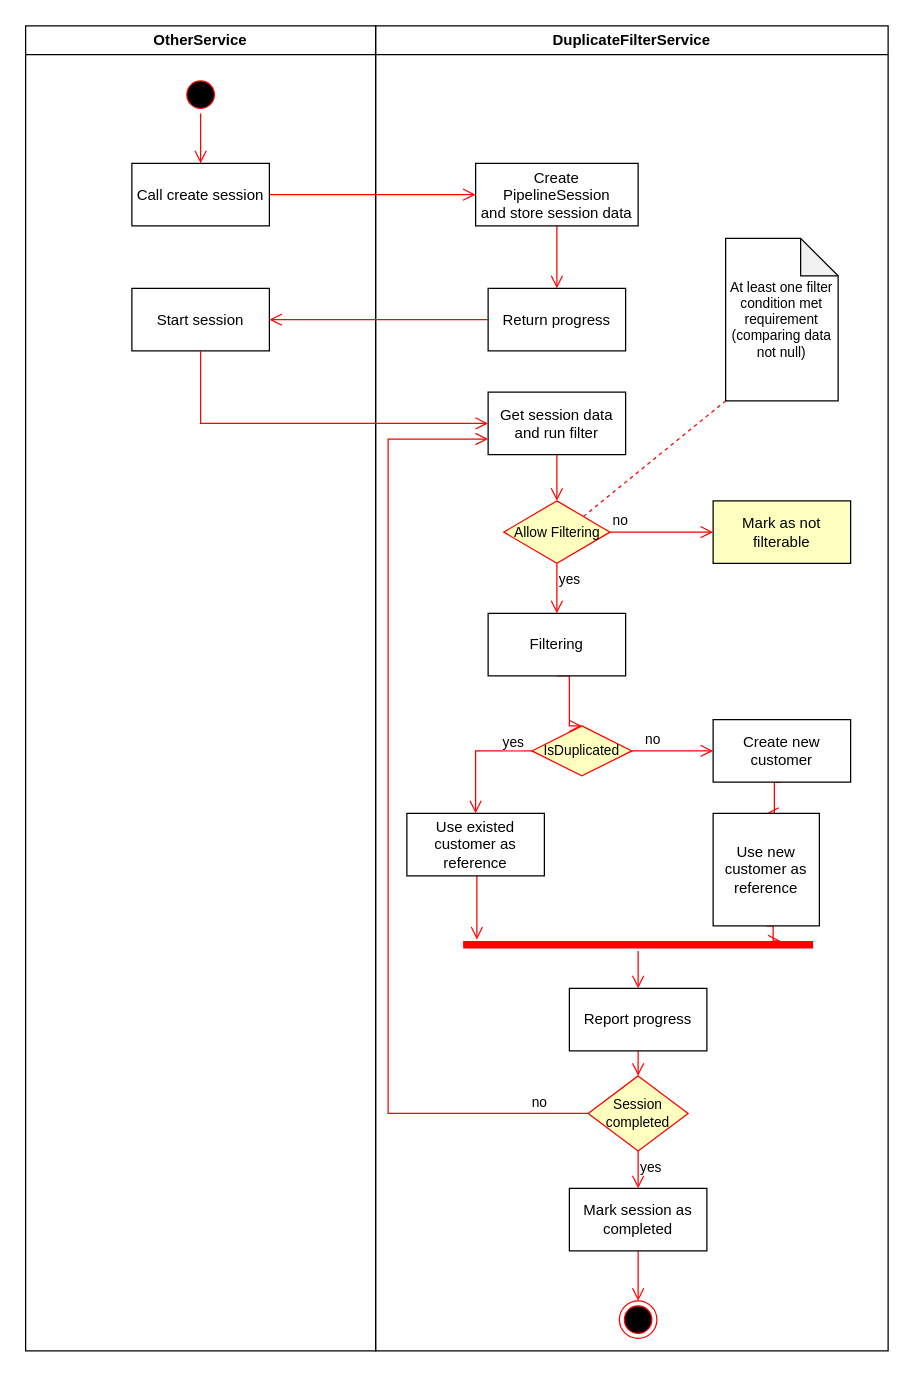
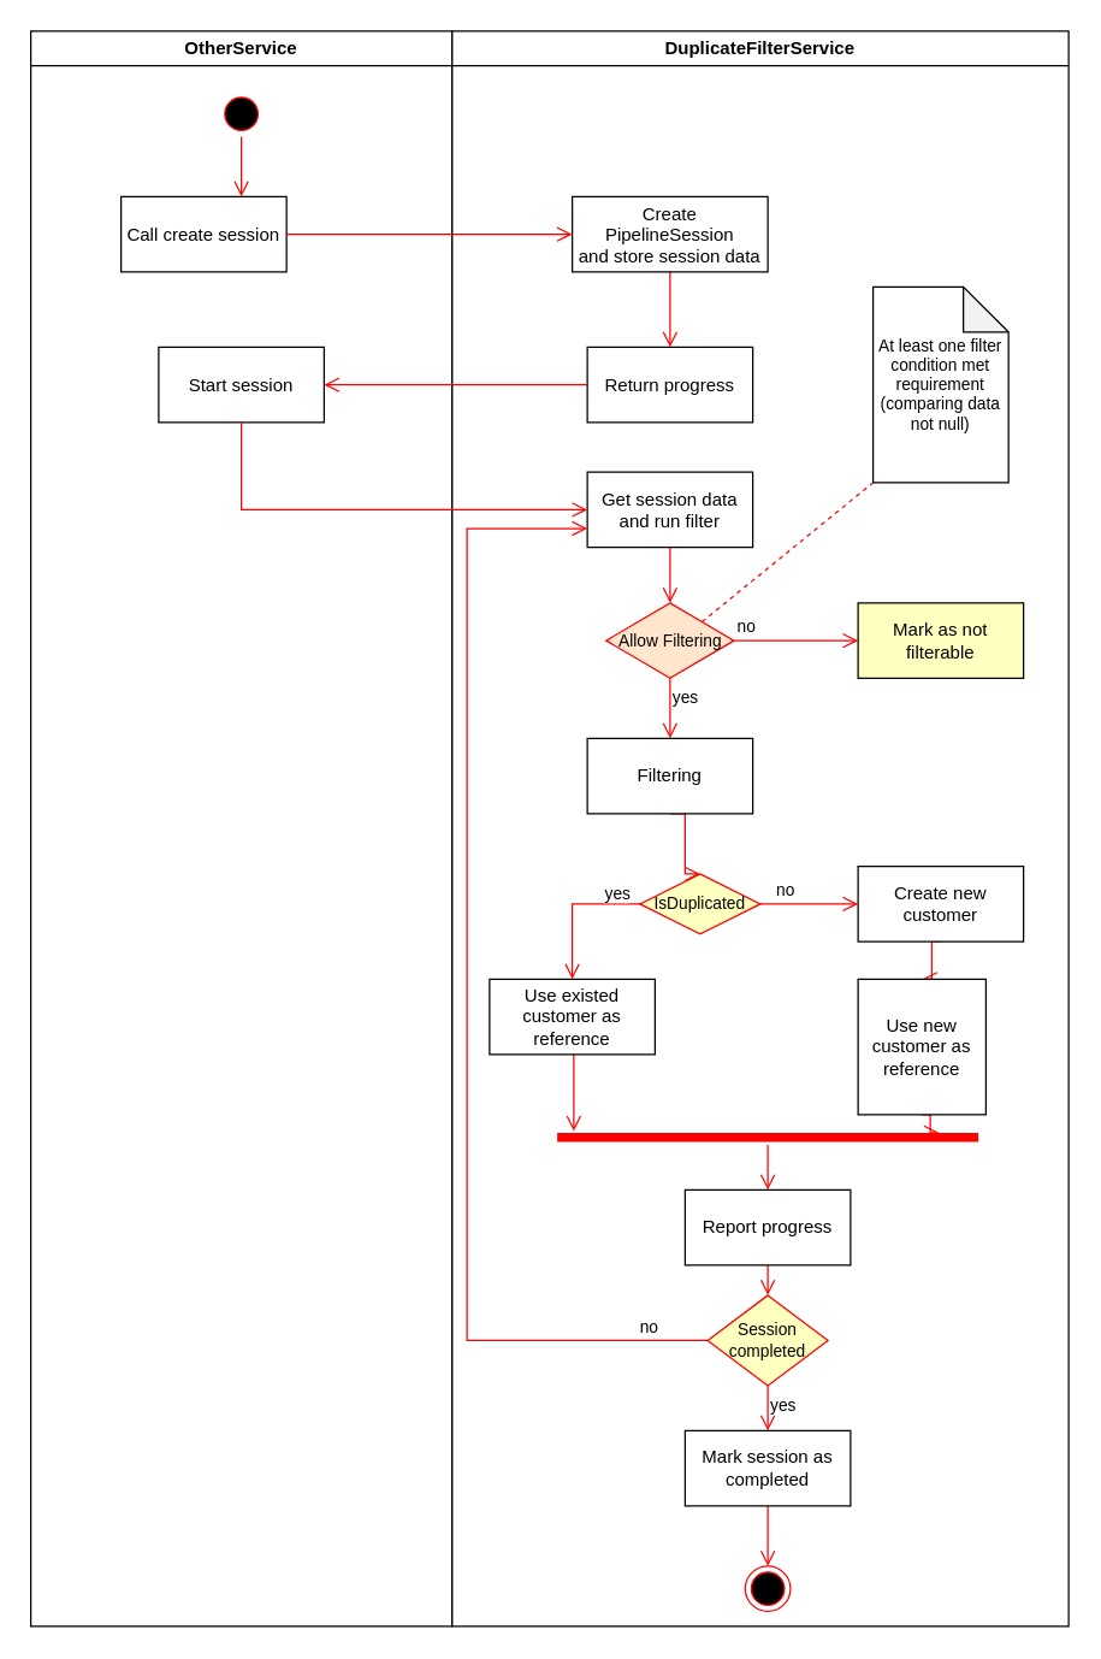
  <mxCell id="0" />
  <mxCell id="1" parent="0" />
  <mxCell id="2" value="DuplicateFilterService" style="swimlane;whiteSpace=wrap" parent="1" vertex="1"><mxGeometry x="300" y="20" width="410" height="1060" as="geometry" /></mxCell>
  <mxCell id="3" style="edgeStyle=elbowEdgeStyle;shape=connector;rounded=0;orthogonalLoop=1;jettySize=auto;elbow=horizontal;html=1;exitX=0.5;exitY=1;exitDx=0;exitDy=0;labelBackgroundColor=default;strokeColor=#FF0000;fontFamily=Helvetica;fontSize=11;fontColor=default;endArrow=open;endFill=1;endSize=8;entryX=0.5;entryY=0;entryDx=0;entryDy=0;" edge="1" parent="2" source="4" target="5"><mxGeometry relative="1" as="geometry"><mxPoint x="140" y="200" as="targetPoint" /></mxGeometry></mxCell>
  <mxCell id="4" value="Create&#10;PipelineSession&#10;and store session data" style="" vertex="1" parent="2"><mxGeometry x="80" y="110" width="130" height="50" as="geometry" /></mxCell>
  <mxCell id="5" value="Return progress" style="" vertex="1" parent="2"><mxGeometry x="90" y="210" width="110" height="50" as="geometry" /></mxCell>
  <mxCell id="6" style="edgeStyle=elbowEdgeStyle;shape=connector;rounded=0;orthogonalLoop=1;jettySize=auto;elbow=horizontal;html=1;exitX=0.5;exitY=1;exitDx=0;exitDy=0;entryX=0.5;entryY=0;entryDx=0;entryDy=0;labelBackgroundColor=default;strokeColor=#FF0000;fontFamily=Helvetica;fontSize=11;fontColor=default;endArrow=open;endFill=1;endSize=8;" edge="1" parent="2" source="7" target="9"><mxGeometry relative="1" as="geometry" /></mxCell>
  <mxCell id="7" value="Get session data&#10;and run filter" style="" vertex="1" parent="2"><mxGeometry x="90" y="293" width="110" height="50" as="geometry" /></mxCell>
  <mxCell id="8" style="shape=connector;rounded=0;orthogonalLoop=1;jettySize=auto;elbow=horizontal;html=1;exitX=1;exitY=0;exitDx=0;exitDy=0;entryX=0;entryY=1;entryDx=0;entryDy=0;entryPerimeter=0;labelBackgroundColor=default;strokeColor=#FF0000;fontFamily=Helvetica;fontSize=11;fontColor=default;endArrow=none;endFill=0;endSize=8;dashed=1;" edge="1" parent="2" source="9" target="15"><mxGeometry relative="1" as="geometry" /></mxCell>
- <mxCell id="9" value="Allow Filtering" style="rhombus;whiteSpace=wrap;html=1;fontColor=#000000;fillColor=#ffffc0;strokeColor=#ff0000;fontFamily=Helvetica;fontSize=11;" vertex="1" parent="2"><mxGeometry x="102.5" y="380" width="85" height="50" as="geometry" /></mxCell>
+ <mxCell id="9" value="Allow Filtering" style="rhombus;whiteSpace=wrap;html=1;fontColor=#000000;fillColor=#ffe6cc;strokeColor=#ff0000;fontFamily=Helvetica;fontSize=11;" vertex="1" parent="2"><mxGeometry x="102.5" y="380" width="85" height="50" as="geometry" /></mxCell>
  <mxCell id="10" value="no" style="edgeStyle=orthogonalEdgeStyle;html=1;align=left;verticalAlign=bottom;endArrow=open;endSize=8;strokeColor=#ff0000;rounded=0;labelBackgroundColor=default;fontFamily=Helvetica;fontSize=11;fontColor=default;shape=connector;elbow=horizontal;entryX=0;entryY=0.5;entryDx=0;entryDy=0;" edge="1" source="9" parent="2" target="12"><mxGeometry x="-1" relative="1" as="geometry"><mxPoint x="270" y="405" as="targetPoint" /><Array as="points"><mxPoint x="260" y="405" /><mxPoint x="260" y="405" /></Array></mxGeometry></mxCell>
  <mxCell id="11" value="yes" style="edgeStyle=orthogonalEdgeStyle;html=1;align=left;verticalAlign=top;endArrow=open;endSize=8;strokeColor=#ff0000;rounded=0;labelBackgroundColor=default;fontFamily=Helvetica;fontSize=11;fontColor=default;shape=connector;elbow=horizontal;entryX=0.5;entryY=0;entryDx=0;entryDy=0;" edge="1" source="9" parent="2" target="14"><mxGeometry x="-1" relative="1" as="geometry"><mxPoint x="120" y="500" as="targetPoint" /></mxGeometry></mxCell>
  <mxCell id="12" value="Mark as not filterable" style="whiteSpace=wrap;fillColor=#ffffc0;" vertex="1" parent="2"><mxGeometry x="270" y="380" width="110" height="50" as="geometry" /></mxCell>
  <mxCell id="13" style="edgeStyle=elbowEdgeStyle;shape=connector;rounded=0;orthogonalLoop=1;jettySize=auto;elbow=horizontal;html=1;exitX=0.5;exitY=1;exitDx=0;exitDy=0;entryX=0.5;entryY=0;entryDx=0;entryDy=0;labelBackgroundColor=default;strokeColor=#FF0000;fontFamily=Helvetica;fontSize=11;fontColor=default;endArrow=open;endFill=1;endSize=8;" edge="1" parent="2" source="14" target="16"><mxGeometry relative="1" as="geometry" /></mxCell>
  <mxCell id="14" value="Filtering" style="whiteSpace=wrap;" vertex="1" parent="2"><mxGeometry x="90" y="470" width="110" height="50" as="geometry" /></mxCell>
  <mxCell id="15" value="At least one filter condition met requirement&lt;br&gt;(comparing data not null)" style="shape=note;whiteSpace=wrap;html=1;backgroundOutline=1;darkOpacity=0.05;fontFamily=Helvetica;fontSize=11;fontColor=default;" vertex="1" parent="2"><mxGeometry x="280" y="170" width="90" height="130" as="geometry" /></mxCell>
  <mxCell id="16" value="IsDuplicated" style="rhombus;whiteSpace=wrap;html=1;fontColor=#000000;fillColor=#ffffc0;strokeColor=#ff0000;fontFamily=Helvetica;fontSize=11;" vertex="1" parent="2"><mxGeometry x="125" y="560" width="80" height="40" as="geometry" /></mxCell>
  <mxCell id="17" value="no" style="edgeStyle=orthogonalEdgeStyle;html=1;align=left;verticalAlign=bottom;endArrow=open;endSize=8;strokeColor=#ff0000;rounded=0;labelBackgroundColor=default;fontFamily=Helvetica;fontSize=11;fontColor=default;shape=connector;elbow=horizontal;entryX=0;entryY=0.5;entryDx=0;entryDy=0;" edge="1" source="16" parent="2" target="22"><mxGeometry x="-0.738" relative="1" as="geometry"><mxPoint x="250" y="610" as="targetPoint" /><Array as="points"><mxPoint x="270" y="580" /></Array><mxPoint as="offset" /></mxGeometry></mxCell>
  <mxCell id="18" value="yes" style="edgeStyle=orthogonalEdgeStyle;html=1;align=left;verticalAlign=top;endArrow=open;endSize=8;strokeColor=#ff0000;rounded=0;labelBackgroundColor=default;fontFamily=Helvetica;fontSize=11;fontColor=default;shape=connector;elbow=horizontal;entryX=0.5;entryY=0;entryDx=0;entryDy=0;exitX=0;exitY=0.5;exitDx=0;exitDy=0;" edge="1" source="16" parent="2" target="20"><mxGeometry x="-0.471" y="-20" relative="1" as="geometry"><mxPoint x="70" y="640" as="targetPoint" /><mxPoint as="offset" /></mxGeometry></mxCell>
  <mxCell id="19" style="edgeStyle=elbowEdgeStyle;shape=connector;rounded=0;orthogonalLoop=1;jettySize=auto;elbow=horizontal;html=1;labelBackgroundColor=default;strokeColor=#FF0000;fontFamily=Helvetica;fontSize=11;fontColor=default;endArrow=open;endFill=1;endSize=8;entryX=0.039;entryY=0.1;entryDx=0;entryDy=0;entryPerimeter=0;" edge="1" parent="2" source="20" target="25"><mxGeometry relative="1" as="geometry"><mxPoint x="80" y="710" as="targetPoint" /></mxGeometry></mxCell>
  <mxCell id="20" value="Use existed customer as reference" style="whiteSpace=wrap;" vertex="1" parent="2"><mxGeometry x="25" y="630" width="110" height="50" as="geometry" /></mxCell>
  <mxCell id="21" style="edgeStyle=elbowEdgeStyle;shape=connector;rounded=0;orthogonalLoop=1;jettySize=auto;elbow=horizontal;html=1;exitX=0.5;exitY=1;exitDx=0;exitDy=0;labelBackgroundColor=default;strokeColor=#FF0000;fontFamily=Helvetica;fontSize=11;fontColor=default;endArrow=open;endFill=1;endSize=8;entryX=0.5;entryY=0;entryDx=0;entryDy=0;" edge="1" parent="2" source="22" target="24"><mxGeometry relative="1" as="geometry"><mxPoint x="325" y="640" as="targetPoint" /></mxGeometry></mxCell>
  <mxCell id="22" value="Create new customer" style="whiteSpace=wrap;" vertex="1" parent="2"><mxGeometry x="270" y="555" width="110" height="50" as="geometry" /></mxCell>
  <mxCell id="23" style="edgeStyle=elbowEdgeStyle;shape=connector;rounded=0;orthogonalLoop=1;jettySize=auto;elbow=horizontal;html=1;exitX=0.5;exitY=1;exitDx=0;exitDy=0;labelBackgroundColor=default;strokeColor=#FF0000;fontFamily=Helvetica;fontSize=11;fontColor=default;endArrow=open;endFill=1;endSize=8;entryX=0.907;entryY=0.2;entryDx=0;entryDy=0;entryPerimeter=0;" edge="1" parent="2" source="24" target="25"><mxGeometry relative="1" as="geometry"><mxPoint x="325" y="720" as="targetPoint" /></mxGeometry></mxCell>
  <mxCell id="24" value="Use new customer as reference" style="whiteSpace=wrap;" vertex="1" parent="2"><mxGeometry x="270" y="630" width="85" height="90" as="geometry" /></mxCell>
  <mxCell id="25" value="" style="shape=line;html=1;strokeWidth=6;strokeColor=#ff0000;fontFamily=Helvetica;fontSize=11;fontColor=default;" vertex="1" parent="2"><mxGeometry x="70" y="730" width="280" height="10" as="geometry" /></mxCell>
  <mxCell id="26" value="" style="edgeStyle=orthogonalEdgeStyle;html=1;verticalAlign=bottom;endArrow=open;endSize=8;strokeColor=#ff0000;rounded=0;labelBackgroundColor=default;fontFamily=Helvetica;fontSize=11;fontColor=default;shape=connector;elbow=horizontal;entryX=0.5;entryY=0;entryDx=0;entryDy=0;" edge="1" source="25" parent="2" target="28"><mxGeometry relative="1" as="geometry"><mxPoint x="210" y="780" as="targetPoint" /></mxGeometry></mxCell>
  <mxCell id="27" style="edgeStyle=elbowEdgeStyle;shape=connector;rounded=0;orthogonalLoop=1;jettySize=auto;elbow=horizontal;html=1;exitX=0.5;exitY=1;exitDx=0;exitDy=0;labelBackgroundColor=default;strokeColor=#FF0000;fontFamily=Helvetica;fontSize=11;fontColor=default;endArrow=open;endFill=1;endSize=8;entryX=0.5;entryY=0;entryDx=0;entryDy=0;" edge="1" parent="2" source="28" target="31"><mxGeometry relative="1" as="geometry"><mxPoint x="210" y="870" as="targetPoint" /></mxGeometry></mxCell>
  <mxCell id="28" value="Report progress" style="whiteSpace=wrap;" vertex="1" parent="2"><mxGeometry x="155" y="770" width="110" height="50" as="geometry" /></mxCell>
  <mxCell id="29" style="edgeStyle=elbowEdgeStyle;shape=connector;rounded=0;orthogonalLoop=1;jettySize=auto;elbow=horizontal;html=1;exitX=0;exitY=0.5;exitDx=0;exitDy=0;labelBackgroundColor=default;strokeColor=#FF0000;fontFamily=Helvetica;fontSize=11;fontColor=default;endArrow=open;endFill=1;endSize=8;entryX=0;entryY=0.75;entryDx=0;entryDy=0;" edge="1" parent="2" source="31" target="7"><mxGeometry relative="1" as="geometry"><mxPoint x="30" y="370" as="targetPoint" /><Array as="points"><mxPoint x="10" y="620" /></Array></mxGeometry></mxCell>
  <mxCell id="30" value="no" style="edgeLabel;html=1;align=center;verticalAlign=middle;resizable=0;points=[];fontSize=11;fontFamily=Helvetica;fontColor=default;" vertex="1" connectable="0" parent="29"><mxGeometry x="-0.902" y="2" relative="1" as="geometry"><mxPoint x="-2" y="-12" as="offset" /></mxGeometry></mxCell>
  <mxCell id="31" value="Session completed" style="rhombus;whiteSpace=wrap;html=1;fontColor=#000000;fillColor=#ffffc0;strokeColor=#ff0000;fontFamily=Helvetica;fontSize=11;" vertex="1" parent="2"><mxGeometry x="170" y="840" width="80" height="60" as="geometry" /></mxCell>
  <mxCell id="32" value="yes" style="edgeStyle=orthogonalEdgeStyle;html=1;align=left;verticalAlign=top;endArrow=open;endSize=8;strokeColor=#ff0000;rounded=0;labelBackgroundColor=default;fontFamily=Helvetica;fontSize=11;fontColor=default;shape=connector;elbow=horizontal;entryX=0.5;entryY=0;entryDx=0;entryDy=0;" edge="1" source="31" parent="2" target="34"><mxGeometry x="-1" relative="1" as="geometry"><mxPoint x="210" y="940" as="targetPoint" /></mxGeometry></mxCell>
  <mxCell id="33" style="edgeStyle=elbowEdgeStyle;shape=connector;rounded=0;orthogonalLoop=1;jettySize=auto;elbow=horizontal;html=1;exitX=0.5;exitY=1;exitDx=0;exitDy=0;entryX=0.5;entryY=0;entryDx=0;entryDy=0;labelBackgroundColor=default;strokeColor=#FF0000;fontFamily=Helvetica;fontSize=11;fontColor=default;endArrow=open;endFill=1;endSize=8;" edge="1" parent="2" source="34" target="35"><mxGeometry relative="1" as="geometry" /></mxCell>
  <mxCell id="34" value="Mark session as completed" style="whiteSpace=wrap;" vertex="1" parent="2"><mxGeometry x="155" y="930" width="110" height="50" as="geometry" /></mxCell>
  <mxCell id="35" value="" style="ellipse;html=1;shape=endState;fillColor=#000000;strokeColor=#ff0000;fontFamily=Helvetica;fontSize=11;fontColor=default;" vertex="1" parent="2"><mxGeometry x="195" y="1020" width="30" height="30" as="geometry" /></mxCell>
  <mxCell id="36" value="OtherService" style="swimlane;whiteSpace=wrap" vertex="1" parent="1"><mxGeometry x="20" y="20" width="280" height="1060" as="geometry" /></mxCell>
  <mxCell id="37" value="" style="ellipse;shape=startState;fillColor=#000000;strokeColor=#ff0000;" vertex="1" parent="36"><mxGeometry x="125" y="40" width="30" height="30" as="geometry" /></mxCell>
  <mxCell id="38" value="" style="edgeStyle=elbowEdgeStyle;elbow=horizontal;verticalAlign=bottom;endArrow=open;endSize=8;strokeColor=#FF0000;endFill=1;rounded=0" edge="1" parent="36" source="37" target="39"><mxGeometry x="100" y="40" as="geometry"><mxPoint x="140" y="110" as="targetPoint" /></mxGeometry></mxCell>
- <mxCell id="39" value="Call create session" style="" vertex="1" parent="36"><mxGeometry x="85" y="110" width="110" height="50" as="geometry" /></mxCell>
+ <mxCell id="39" value="Call create session" style="" vertex="1" parent="36"><mxGeometry x="60" y="110" width="110" height="50" as="geometry" /></mxCell>
  <mxCell id="40" value="Start session" style="" vertex="1" parent="36"><mxGeometry x="85" y="210" width="110" height="50" as="geometry" /></mxCell>
  <mxCell id="41" style="edgeStyle=elbowEdgeStyle;shape=connector;rounded=0;orthogonalLoop=1;jettySize=auto;elbow=horizontal;html=1;exitX=1;exitY=0.5;exitDx=0;exitDy=0;labelBackgroundColor=default;strokeColor=#FF0000;fontFamily=Helvetica;fontSize=11;fontColor=default;endArrow=open;endFill=1;endSize=8;entryX=0;entryY=0.5;entryDx=0;entryDy=0;" edge="1" parent="1" source="39" target="4"><mxGeometry relative="1" as="geometry"><mxPoint x="360" y="155" as="targetPoint" /></mxGeometry></mxCell>
  <mxCell id="42" style="edgeStyle=elbowEdgeStyle;shape=connector;rounded=0;orthogonalLoop=1;jettySize=auto;elbow=horizontal;html=1;exitX=0;exitY=0.5;exitDx=0;exitDy=0;entryX=1;entryY=0.5;entryDx=0;entryDy=0;labelBackgroundColor=default;strokeColor=#FF0000;fontFamily=Helvetica;fontSize=11;fontColor=default;endArrow=open;endFill=1;endSize=8;" edge="1" parent="1" source="5" target="40"><mxGeometry relative="1" as="geometry" /></mxCell>
  <mxCell id="43" style="edgeStyle=elbowEdgeStyle;shape=connector;rounded=0;orthogonalLoop=1;jettySize=auto;elbow=horizontal;html=1;exitX=0.5;exitY=1;exitDx=0;exitDy=0;labelBackgroundColor=default;strokeColor=#FF0000;fontFamily=Helvetica;fontSize=11;fontColor=default;endArrow=open;endFill=1;endSize=8;entryX=0;entryY=0.5;entryDx=0;entryDy=0;" edge="1" parent="1" source="40" target="7"><mxGeometry relative="1" as="geometry"><mxPoint x="380" y="330" as="targetPoint" /><Array as="points"><mxPoint x="160" y="340" /></Array></mxGeometry></mxCell>
